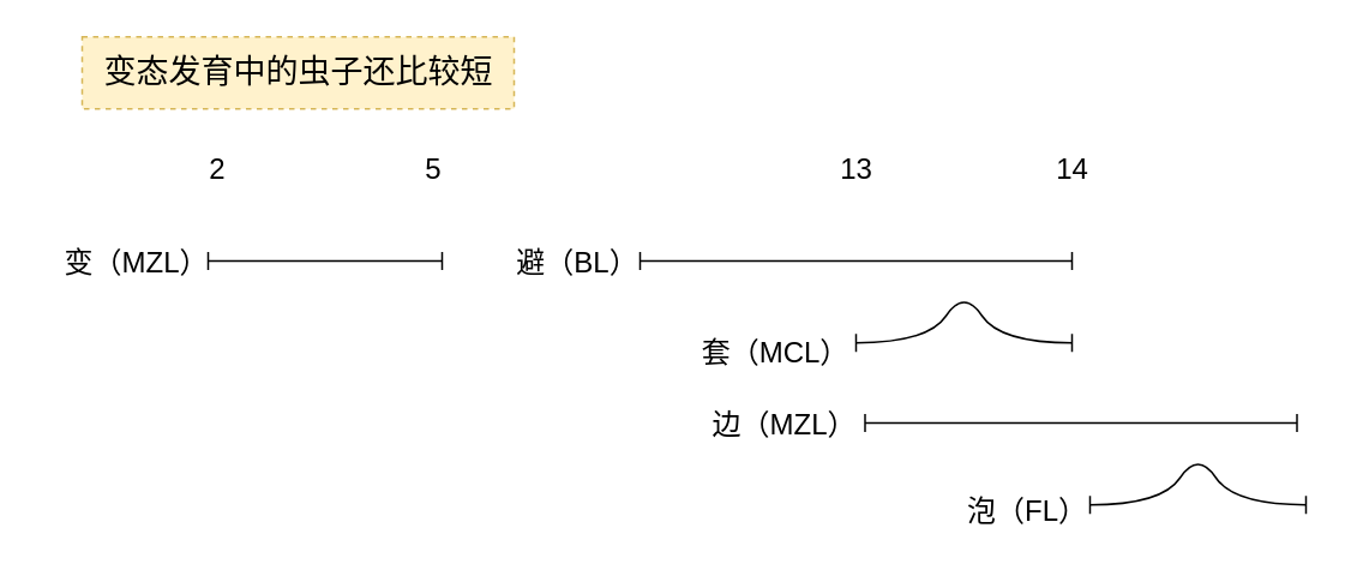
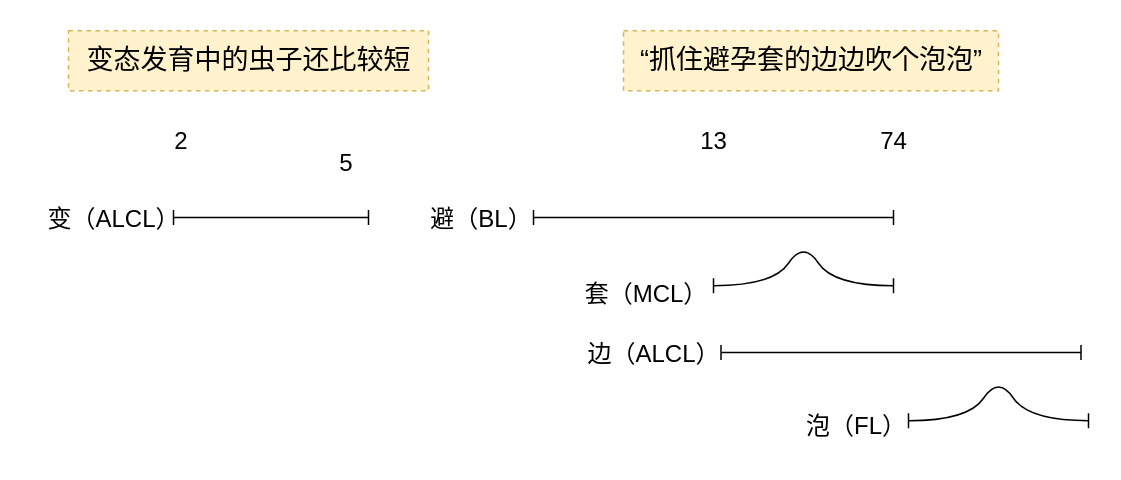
  <mxCell id="0" />
  <mxCell id="1" parent="0" />
  <mxCell id="2" value="" style="endArrow=baseDash;html=1;rounded=0;fontSize=12;startSize=8;endSize=8;curved=1;startArrow=baseDash;startFill=0;endFill=0;" edge="1" parent="1"><mxGeometry width="50" height="50" relative="1" as="geometry"><mxPoint x="115" y="144.5" as="sourcePoint" /><mxPoint x="245" y="144.5" as="targetPoint" /></mxGeometry></mxCell>
  <mxCell id="3" value="2" style="text;html=1;align=center;verticalAlign=middle;resizable=0;points=[];autosize=1;strokeColor=none;fillColor=none;fontSize=16;" vertex="1" parent="1"><mxGeometry x="105" y="78" width="30" height="30" as="geometry" /></mxCell>
- <mxCell id="4" value="5" style="text;html=1;align=center;verticalAlign=middle;resizable=0;points=[];autosize=1;strokeColor=none;fillColor=none;fontSize=16;" vertex="1" parent="1"><mxGeometry x="225" y="78" width="30" height="30" as="geometry" /></mxCell>
+ <mxCell id="4" value="5" style="text;html=1;align=center;verticalAlign=middle;resizable=0;points=[];autosize=1;strokeColor=none;fillColor=none;fontSize=16;" vertex="1" parent="1"><mxGeometry x="215" y="93" width="30" height="30" as="geometry" /></mxCell>
  <mxCell id="5" value="13" style="text;html=1;align=center;verticalAlign=middle;resizable=0;points=[];autosize=1;strokeColor=none;fillColor=none;fontSize=16;" vertex="1" parent="1"><mxGeometry x="455" y="78" width="40" height="30" as="geometry" /></mxCell>
- <mxCell id="6" value="14" style="text;html=1;align=center;verticalAlign=middle;resizable=0;points=[];autosize=1;strokeColor=none;fillColor=none;fontSize=16;" vertex="1" parent="1"><mxGeometry x="575" y="78" width="40" height="30" as="geometry" /></mxCell>
- <mxCell id="7" value="变（MZL）" style="text;html=1;align=center;verticalAlign=middle;resizable=0;points=[];autosize=1;strokeColor=none;fillColor=none;fontSize=16;" vertex="1" parent="1"><mxGeometry x="20" y="130" width="110" height="30" as="geometry" /></mxCell>
+ <mxCell id="6" value="74" style="text;html=1;align=center;verticalAlign=middle;resizable=0;points=[];autosize=1;strokeColor=none;fillColor=none;fontSize=16;" vertex="1" parent="1"><mxGeometry x="575" y="78" width="40" height="30" as="geometry" /></mxCell>
+ <mxCell id="7" value="变（ALCL）" style="text;html=1;align=center;verticalAlign=middle;resizable=0;points=[];autosize=1;strokeColor=none;fillColor=none;fontSize=16;" vertex="1" parent="1"><mxGeometry x="20" y="130" width="110" height="30" as="geometry" /></mxCell>
  <mxCell id="8" value="" style="endArrow=baseDash;html=1;rounded=0;fontSize=12;startSize=8;endSize=8;curved=1;startArrow=baseDash;startFill=0;endFill=0;" edge="1" parent="1"><mxGeometry width="50" height="50" relative="1" as="geometry"><mxPoint x="355" y="144.5" as="sourcePoint" /><mxPoint x="595" y="144.5" as="targetPoint" /></mxGeometry></mxCell>
  <mxCell id="9" value="避（BL）" style="text;html=1;align=center;verticalAlign=middle;resizable=0;points=[];autosize=1;strokeColor=none;fillColor=none;fontSize=16;" vertex="1" parent="1"><mxGeometry x="275" y="130" width="90" height="30" as="geometry" /></mxCell>
  <mxCell id="10" value="" style="endArrow=baseDash;html=1;rounded=0;fontSize=12;startSize=8;endSize=8;curved=1;startArrow=baseDash;startFill=0;endFill=0;" edge="1" parent="1"><mxGeometry width="50" height="50" relative="1" as="geometry"><mxPoint x="475" y="190" as="sourcePoint" /><mxPoint x="595" y="190" as="targetPoint" /><Array as="points"><mxPoint x="515" y="190" /><mxPoint x="535" y="160" /><mxPoint x="555" y="190" /></Array></mxGeometry></mxCell>
  <mxCell id="11" value="套（MCL）" style="text;html=1;align=center;verticalAlign=middle;resizable=0;points=[];autosize=1;strokeColor=none;fillColor=none;fontSize=16;" vertex="1" parent="1"><mxGeometry x="375" y="180" width="110" height="30" as="geometry" /></mxCell>
  <mxCell id="12" value="" style="endArrow=baseDash;html=1;rounded=0;fontSize=12;startSize=8;endSize=8;curved=1;startArrow=baseDash;startFill=0;endFill=0;" edge="1" parent="1"><mxGeometry width="50" height="50" relative="1" as="geometry"><mxPoint x="480" y="234.5" as="sourcePoint" /><mxPoint x="720" y="234.5" as="targetPoint" /></mxGeometry></mxCell>
- <mxCell id="13" value="边（MZL）" style="text;html=1;align=center;verticalAlign=middle;resizable=0;points=[];autosize=1;strokeColor=none;fillColor=none;fontSize=16;" vertex="1" parent="1"><mxGeometry x="385" y="220" width="100" height="30" as="geometry" /></mxCell>
+ <mxCell id="13" value="边（ALCL）" style="text;html=1;align=center;verticalAlign=middle;resizable=0;points=[];autosize=1;strokeColor=none;fillColor=none;fontSize=16;" vertex="1" parent="1"><mxGeometry x="385" y="220" width="100" height="30" as="geometry" /></mxCell>
  <mxCell id="14" value="" style="endArrow=baseDash;html=1;rounded=0;fontSize=12;startSize=8;endSize=8;curved=1;startArrow=baseDash;startFill=0;endFill=0;" edge="1" parent="1"><mxGeometry width="50" height="50" relative="1" as="geometry"><mxPoint x="605" y="280" as="sourcePoint" /><mxPoint x="725" y="280" as="targetPoint" /><Array as="points"><mxPoint x="645" y="280" /><mxPoint x="665" y="250" /><mxPoint x="685" y="280" /></Array></mxGeometry></mxCell>
  <mxCell id="15" value="泡（FL）" style="text;html=1;align=center;verticalAlign=middle;resizable=0;points=[];autosize=1;strokeColor=none;fillColor=none;fontSize=16;" vertex="1" parent="1"><mxGeometry x="525" y="268" width="90" height="30" as="geometry" /></mxCell>
+ <mxCell id="16" value="“抓住避孕套的边边吹个泡泡”" style="text;html=1;align=center;verticalAlign=middle;resizable=0;points=[];autosize=1;fontSize=18;strokeColor=#d6b656;dashed=1;fillColor=#fff2cc;" vertex="1" parent="1"><mxGeometry x="415" y="20" width="250" height="40" as="geometry" /></mxCell>
  <mxCell id="17" value="变态发育中的虫子还比较短" style="text;html=1;align=center;verticalAlign=middle;resizable=0;points=[];autosize=1;fontSize=18;dashed=1;strokeColor=#d6b656;fillColor=#fff2cc;" vertex="1" parent="1"><mxGeometry x="45" y="20" width="240" height="40" as="geometry" /></mxCell>
